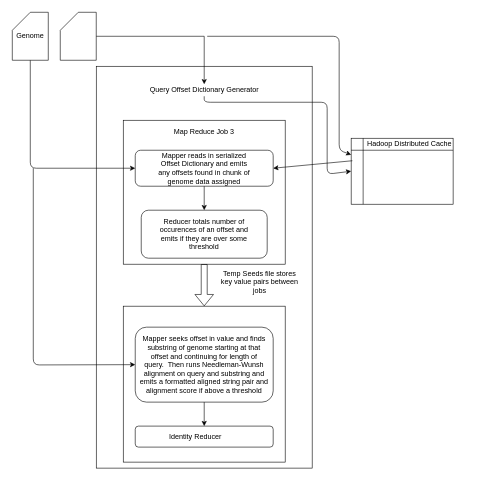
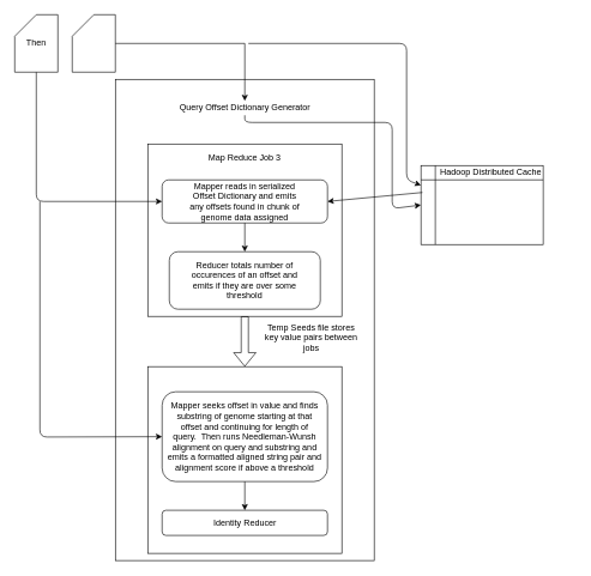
  <mxCell id="0" />
  <mxCell id="1" parent="0" />
  <mxCell id="2" value="" style="rounded=0;whiteSpace=wrap;html=1;" vertex="1" parent="1"><mxGeometry x="160" y="110" width="360" height="670" as="geometry" /></mxCell>
  <mxCell id="3" value="" style="shape=card;whiteSpace=wrap;html=1;" vertex="1" parent="1"><mxGeometry x="20" y="20" width="60" height="80" as="geometry" /></mxCell>
  <mxCell id="4" value="" style="shape=card;whiteSpace=wrap;html=1;" vertex="1" parent="1"><mxGeometry x="100" y="20" width="60" height="80" as="geometry" /></mxCell>
- <mxCell id="5" value="Genome" style="text;html=1;strokeColor=none;fillColor=none;align=center;verticalAlign=middle;whiteSpace=wrap;rounded=0;" vertex="1" parent="1"><mxGeometry x="30" y="50" width="40" height="20" as="geometry" /></mxCell>
+ <mxCell id="5" value="Then" style="text;html=1;strokeColor=none;fillColor=none;align=center;verticalAlign=middle;whiteSpace=wrap;rounded=0;" vertex="1" parent="1"><mxGeometry x="30" y="50" width="40" height="20" as="geometry" /></mxCell>
  <mxCell id="6" value="" style="rounded=0;whiteSpace=wrap;html=1;" vertex="1" parent="1"><mxGeometry x="205" y="200" width="270" height="240" as="geometry" /></mxCell>
  <mxCell id="7" value="Map Reduce Job 3" style="text;html=1;strokeColor=none;fillColor=none;align=center;verticalAlign=middle;whiteSpace=wrap;rounded=0;" vertex="1" parent="1"><mxGeometry x="275" y="210" width="130" height="20" as="geometry" /></mxCell>
  <mxCell id="8" value="Query Offset Dictionary Generator" style="text;html=1;strokeColor=none;fillColor=none;align=center;verticalAlign=middle;whiteSpace=wrap;rounded=0;" vertex="1" parent="1"><mxGeometry x="192.5" y="140" width="295" height="20" as="geometry" /></mxCell>
  <mxCell id="9" value="" style="endArrow=classic;html=1;entryX=0.5;entryY=0;entryDx=0;entryDy=0;exitX=1;exitY=0.5;exitDx=0;exitDy=0;exitPerimeter=0;rounded=0;" edge="1" parent="1" source="4" target="8"><mxGeometry width="50" height="50" relative="1" as="geometry"><mxPoint x="340" y="60" as="sourcePoint" /><mxPoint x="415" y="360" as="targetPoint" /><Array as="points"><mxPoint x="340" y="60" /></Array></mxGeometry></mxCell>
  <mxCell id="10" value="" style="shape=internalStorage;whiteSpace=wrap;html=1;backgroundOutline=1;" vertex="1" parent="1"><mxGeometry x="585" y="230" width="170" height="110" as="geometry" /></mxCell>
  <mxCell id="11" value="Hadoop Distributed Cache" style="text;html=1;strokeColor=none;fillColor=none;align=center;verticalAlign=middle;whiteSpace=wrap;rounded=0;" vertex="1" parent="1"><mxGeometry x="565" y="230" width="235" height="20" as="geometry" /></mxCell>
  <mxCell id="12" value="" style="endArrow=classic;html=1;entryX=0;entryY=0.25;entryDx=0;entryDy=0;" edge="1" parent="1" target="10"><mxGeometry width="50" height="50" relative="1" as="geometry"><mxPoint x="345" y="60" as="sourcePoint" /><mxPoint x="415" y="360" as="targetPoint" /><Array as="points"><mxPoint x="565" y="60" /><mxPoint x="565" y="250" /></Array></mxGeometry></mxCell>
  <mxCell id="13" value="" style="endArrow=classic;html=1;exitX=0.5;exitY=1;exitDx=0;exitDy=0;entryX=0;entryY=0.5;entryDx=0;entryDy=0;" edge="1" parent="1" source="8" target="10"><mxGeometry width="50" height="50" relative="1" as="geometry"><mxPoint x="365" y="410" as="sourcePoint" /><mxPoint x="415" y="360" as="targetPoint" /><Array as="points"><mxPoint x="340" y="170" /><mxPoint x="545" y="170" /><mxPoint x="545" y="290" /></Array></mxGeometry></mxCell>
  <mxCell id="14" value="" style="rounded=1;whiteSpace=wrap;html=1;" vertex="1" parent="1"><mxGeometry x="225" y="250" width="230" height="60" as="geometry" /></mxCell>
  <mxCell id="15" value="Mapper reads in serialized Offset Dictionary and emits any offsets found in chunk of genome data assigned" style="text;html=1;strokeColor=none;fillColor=none;align=center;verticalAlign=middle;whiteSpace=wrap;rounded=0;" vertex="1" parent="1"><mxGeometry x="260" y="270" width="160" height="20" as="geometry" /></mxCell>
  <mxCell id="16" style="edgeStyle=orthogonalEdgeStyle;rounded=0;orthogonalLoop=1;jettySize=auto;html=1;exitX=0.5;exitY=1;exitDx=0;exitDy=0;" edge="1" parent="1" source="10" target="10"><mxGeometry relative="1" as="geometry" /></mxCell>
  <mxCell id="17" value="" style="endArrow=classic;html=1;exitX=0.012;exitY=0.341;exitDx=0;exitDy=0;exitPerimeter=0;entryX=1;entryY=0.5;entryDx=0;entryDy=0;" edge="1" parent="1" source="10" target="14"><mxGeometry width="50" height="50" relative="1" as="geometry"><mxPoint x="355" y="430" as="sourcePoint" /><mxPoint x="405" y="380" as="targetPoint" /></mxGeometry></mxCell>
  <mxCell id="18" value="" style="endArrow=classic;html=1;exitX=0.5;exitY=1;exitDx=0;exitDy=0;" edge="1" parent="1" source="14" target="19"><mxGeometry width="50" height="50" relative="1" as="geometry"><mxPoint x="355" y="430" as="sourcePoint" /><mxPoint x="85" y="330" as="targetPoint" /></mxGeometry></mxCell>
  <mxCell id="19" value="" style="rounded=1;whiteSpace=wrap;html=1;" vertex="1" parent="1"><mxGeometry x="235" y="350" width="210" height="80" as="geometry" /></mxCell>
  <mxCell id="20" value="Reducer totals number of occurences of an offset and emits if they are over some threshold" style="text;html=1;strokeColor=none;fillColor=none;align=center;verticalAlign=middle;whiteSpace=wrap;rounded=0;" vertex="1" parent="1"><mxGeometry x="265" y="380" width="150" height="20" as="geometry" /></mxCell>
  <mxCell id="21" style="edgeStyle=orthogonalEdgeStyle;rounded=0;orthogonalLoop=1;jettySize=auto;html=1;exitX=0.5;exitY=1;exitDx=0;exitDy=0;" edge="1" parent="1" source="19" target="19"><mxGeometry relative="1" as="geometry" /></mxCell>
  <mxCell id="22" value="" style="rounded=0;whiteSpace=wrap;html=1;" vertex="1" parent="1"><mxGeometry x="205" y="510" width="270" height="260" as="geometry" /></mxCell>
  <mxCell id="23" value="" style="rounded=1;whiteSpace=wrap;html=1;" vertex="1" parent="1"><mxGeometry x="225" y="545" width="230" height="125" as="geometry" /></mxCell>
  <mxCell id="24" value="" style="rounded=1;whiteSpace=wrap;html=1;" vertex="1" parent="1"><mxGeometry x="225" y="710" width="230" height="35" as="geometry" /></mxCell>
  <mxCell id="25" value="" style="endArrow=classic;html=1;exitX=0.5;exitY=1;exitDx=0;exitDy=0;entryX=0.5;entryY=0;entryDx=0;entryDy=0;" edge="1" parent="1" source="23" target="24"><mxGeometry width="50" height="50" relative="1" as="geometry"><mxPoint x="355" y="460" as="sourcePoint" /><mxPoint x="405" y="410" as="targetPoint" /></mxGeometry></mxCell>
  <mxCell id="26" value="Mapper seeks offset in value and finds substring of genome starting at that offset and continuing for length of query.&amp;nbsp; Then runs Needleman-Wunsh alignment on query and substring and emits a formatted aligned string pair and alignment score if above a threshold" style="text;html=1;strokeColor=none;fillColor=none;align=center;verticalAlign=middle;whiteSpace=wrap;rounded=0;" vertex="1" parent="1"><mxGeometry x="231.25" y="597.5" width="217.5" height="20" as="geometry" /></mxCell>
- <mxCell id="27" value="Identity Reducer" style="text;html=1;strokeColor=none;fillColor=none;align=center;verticalAlign=middle;whiteSpace=wrap;rounded=0;" vertex="1" parent="1"><mxGeometry x="262.5" y="717.5" width="125" height="20" as="geometry" /></mxCell>
+ <mxCell id="27" value="Identity Reducer" style="text;html=1;strokeColor=none;fillColor=none;align=center;verticalAlign=middle;whiteSpace=wrap;rounded=0;" vertex="1" parent="1"><mxGeometry x="277.5" y="717.5" width="125" height="20" as="geometry" /></mxCell>
  <mxCell id="28" value="" style="endArrow=classic;html=1;exitX=0.5;exitY=1;exitDx=0;exitDy=0;exitPerimeter=0;entryX=0;entryY=0.5;entryDx=0;entryDy=0;" edge="1" parent="1" source="3" target="14"><mxGeometry width="50" height="50" relative="1" as="geometry"><mxPoint x="335" y="440" as="sourcePoint" /><mxPoint x="385" y="390" as="targetPoint" /><Array as="points"><mxPoint x="50" y="280" /></Array></mxGeometry></mxCell>
  <mxCell id="29" value="Temp Seeds file stores key value pairs between jobs" style="text;html=1;strokeColor=none;fillColor=none;align=center;verticalAlign=middle;whiteSpace=wrap;rounded=0;" vertex="1" parent="1"><mxGeometry x="365" y="460" width="135" height="20" as="geometry" /></mxCell>
  <mxCell id="30" value="" style="shape=flexArrow;endArrow=classic;html=1;exitX=0.5;exitY=1;exitDx=0;exitDy=0;entryX=0.5;entryY=0;entryDx=0;entryDy=0;" edge="1" parent="1" source="6" target="22"><mxGeometry width="50" height="50" relative="1" as="geometry"><mxPoint x="315" y="570" as="sourcePoint" /><mxPoint x="365" y="520" as="targetPoint" /></mxGeometry></mxCell>
  <mxCell id="31" value="" style="endArrow=classic;html=1;entryX=0;entryY=0.5;entryDx=0;entryDy=0;" edge="1" parent="1" target="23"><mxGeometry width="50" height="50" relative="1" as="geometry"><mxPoint x="55" y="280" as="sourcePoint" /><mxPoint x="435" y="430" as="targetPoint" /><Array as="points"><mxPoint x="55" y="608" /></Array></mxGeometry></mxCell>
